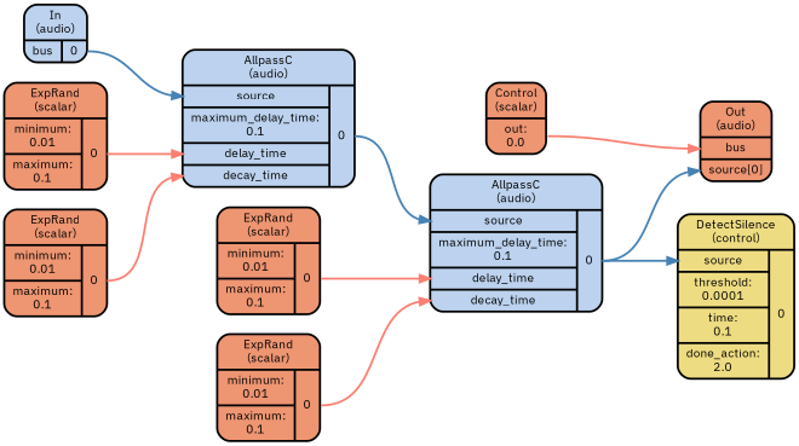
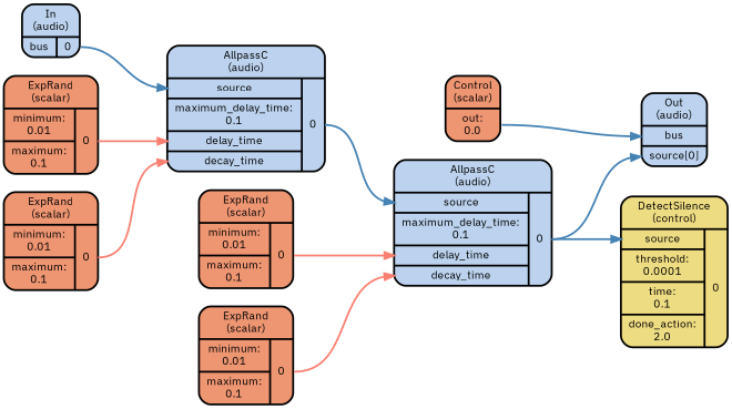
  digraph {
    color=lightslategrey
    fontname="IBM Plex Sans"
    penwidth=2
    rankdir=LR
    ranksep=1
    splines=spline
    style="dotted, rounded"
    node [fillcolor=lightsalmon2 fontname="IBM Plex Sans" fontsize=12 penwidth=2 shape=Mrecord style="filled, rounded"]
    edge [color=salmon fontname="IBM Plex Sans" headport="f_1_0_0:w" penwidth=2 tailport="f_1_1_0:e"]
    n1 [label="<f_0> Control\n(scalar) | { { <f_1_0_0> out:\n0.0 } }"]
-   n2 [label="<f_0> Out\n(audio) | { { <f_1_0_0> bus | <f_1_0_1> source[0] } }"]
+   n2 [fillcolor=lightsteelblue2 label="<f_0> Out\n(audio) | { { <f_1_0_0> bus | <f_1_0_1> source[0] } }"]
    n3 [fillcolor=lightsteelblue2 label="<f_0> In\n(audio) | { { <f_1_0_0> bus } | { <f_1_1_0> 0 } }"]
    n4 [fillcolor=lightsteelblue2 label="<f_0> AllpassC\n(audio) | { { <f_1_0_0> source | <f_1_0_1> maximum_delay_time:\n0.1 | <f_1_0_2> delay_time | <f_1_0_3> decay_time } | { <f_1_1_0> 0 } }"]
    n5 [fillcolor=lightsteelblue2 label="<f_0> AllpassC\n(audio) | { { <f_1_0_0> source | <f_1_0_1> maximum_delay_time:\n0.1 | <f_1_0_2> delay_time | <f_1_0_3> decay_time } | { <f_1_1_0> 0 } }"]
    n6 [label="<f_0> ExpRand\n(scalar) | { { <f_1_0_0> minimum:\n0.01 | <f_1_0_1> maximum:\n0.1 } | { <f_1_1_0> 0 } }"]
    n7 [label="<f_0> ExpRand\n(scalar) | { { <f_1_0_0> minimum:\n0.01 | <f_1_0_1> maximum:\n0.1 } | { <f_1_1_0> 0 } }"]
    n8 [fillcolor=lightgoldenrod2 label="<f_0> DetectSilence\n(control) | { { <f_1_0_0> source | <f_1_0_1> threshold:\n0.0001 | <f_1_0_2> time:\n0.1 | <f_1_0_3> done_action:\n2.0 } | { <f_1_1_0> 0 } }"]
    n9 [label="<f_0> ExpRand\n(scalar) | { { <f_1_0_0> minimum:\n0.01 | <f_1_0_1> maximum:\n0.1 } | { <f_1_1_0> 0 } }"]
    n10 [label="<f_0> ExpRand\n(scalar) | { { <f_1_0_0> minimum:\n0.01 | <f_1_0_1> maximum:\n0.1 } | { <f_1_1_0> 0 } }"]
-   n1 -> n2 [tailport="f_1_0_0:e"]
+   n1 -> n2 [color=steelblue tailport="f_1_0_0:e"]
    n3 -> n4 [color=steelblue]
    n4 -> n5 [color=steelblue]
    n5 -> n2 [color=steelblue headport="f_1_0_1:w"]
    n5 -> n8 [color=steelblue]
    n6 -> n4 [headport="f_1_0_3:w"]
    n7 -> n4 [headport="f_1_0_2:w"]
    n9 -> n5 [headport="f_1_0_3:w"]
    n10 -> n5 [headport="f_1_0_2:w"]
  }
